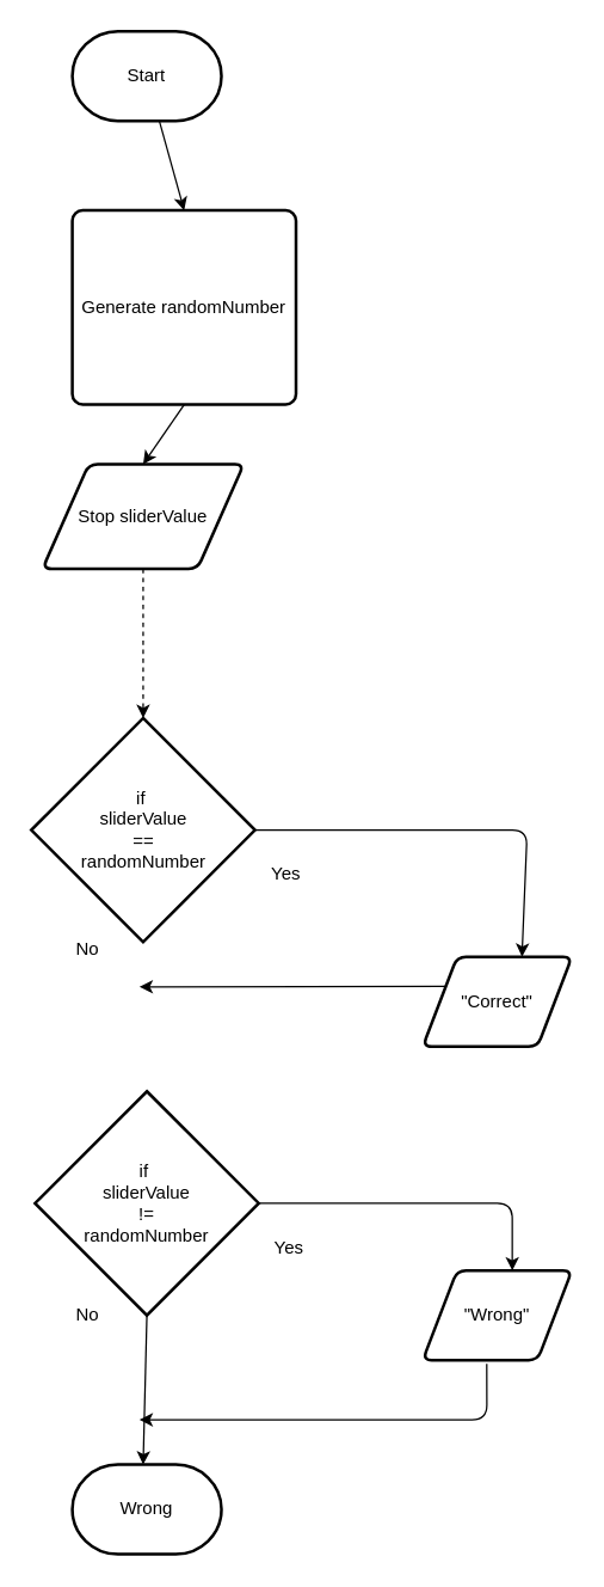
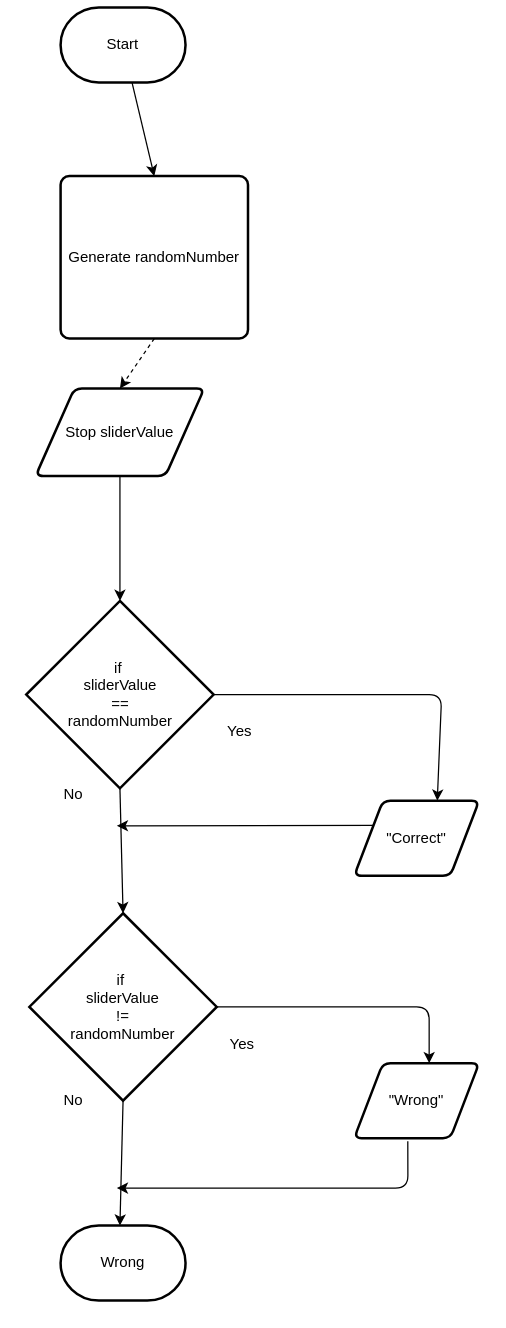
  <mxCell id="0" />
  <mxCell id="1" parent="0" />
  <mxCell id="2" value="" style="edgeStyle=none;html=1;entryX=0.5;entryY=0;entryDx=0;entryDy=0;" parent="1" source="3" target="18" edge="1"><mxGeometry relative="1" as="geometry"><mxPoint x="103" y="160" as="targetPoint" /></mxGeometry></mxCell>
- <mxCell id="3" value="Start" style="strokeWidth=2;html=1;shape=mxgraph.flowchart.terminator;whiteSpace=wrap;" parent="1" vertex="1"><mxGeometry x="48" y="20" width="100" height="60" as="geometry" /></mxCell>
+ <mxCell id="3" value="Start" style="strokeWidth=2;html=1;shape=mxgraph.flowchart.terminator;whiteSpace=wrap;" parent="1" vertex="1"><mxGeometry x="48" y="5" width="100" height="60" as="geometry" /></mxCell>
  <mxCell id="4" value="Wrong" style="strokeWidth=2;html=1;shape=mxgraph.flowchart.terminator;whiteSpace=wrap;" parent="1" vertex="1"><mxGeometry x="48" y="980" width="100" height="60" as="geometry" /></mxCell>
- <mxCell id="5" style="edgeStyle=none;html=1;exitX=0.5;exitY=1;exitDx=0;exitDy=0;entryX=0.5;entryY=0;entryDx=0;entryDy=0;" parent="1" source="18" target="17" edge="1"><mxGeometry relative="1" as="geometry"><mxPoint x="98" y="240" as="sourcePoint" /><mxPoint x="96.182" y="320" as="targetPoint" /></mxGeometry></mxCell>
+ <mxCell id="5" style="edgeStyle=none;html=1;exitX=0.5;exitY=1;exitDx=0;exitDy=0;entryX=0.5;entryY=0;entryDx=0;entryDy=0;dashed=1;" parent="1" source="18" target="17" edge="1"><mxGeometry relative="1" as="geometry"><mxPoint x="98" y="240" as="sourcePoint" /><mxPoint x="96.182" y="320" as="targetPoint" /></mxGeometry></mxCell>
  <mxCell id="6" style="edgeStyle=none;html=1;entryX=0.665;entryY=-0.002;entryDx=0;entryDy=0;exitX=1;exitY=0.5;exitDx=0;exitDy=0;exitPerimeter=0;entryPerimeter=0;" parent="1" source="19" target="21" edge="1"><mxGeometry relative="1" as="geometry"><mxPoint x="353" y="630" as="targetPoint" /><Array as="points"><mxPoint x="353" y="555" /></Array><mxPoint x="183" y="560" as="sourcePoint" /></mxGeometry></mxCell>
+ <mxCell id="7" style="edgeStyle=none;html=1;exitX=0.5;exitY=1;exitDx=0;exitDy=0;exitPerimeter=0;entryX=0.5;entryY=0;entryDx=0;entryDy=0;entryPerimeter=0;" parent="1" source="19" target="20" edge="1"><mxGeometry relative="1" as="geometry"><mxPoint x="98" y="740" as="targetPoint" /><mxPoint x="103" y="610" as="sourcePoint" /></mxGeometry></mxCell>
  <mxCell id="8" style="edgeStyle=none;html=1;exitX=0;exitY=0.25;exitDx=0;exitDy=0;" parent="1" source="21" edge="1"><mxGeometry relative="1" as="geometry"><mxPoint x="93" y="660" as="targetPoint" /><mxPoint x="273" y="660" as="sourcePoint" /></mxGeometry></mxCell>
  <mxCell id="9" value="Yes" style="text;html=1;align=center;verticalAlign=middle;resizable=0;points=[];autosize=1;strokeColor=none;fillColor=none;" parent="1" vertex="1"><mxGeometry x="170.5" y="570" width="40" height="30" as="geometry" /></mxCell>
  <mxCell id="10" value="No" style="text;html=1;align=center;verticalAlign=middle;resizable=0;points=[];autosize=1;strokeColor=none;fillColor=none;" parent="1" vertex="1"><mxGeometry x="38" y="620" width="40" height="30" as="geometry" /></mxCell>
  <mxCell id="11" style="edgeStyle=none;html=1;entryX=0.6;entryY=0;entryDx=0;entryDy=0;exitX=1;exitY=0.5;exitDx=0;exitDy=0;exitPerimeter=0;entryPerimeter=0;" parent="1" source="20" target="22" edge="1"><mxGeometry relative="1" as="geometry"><Array as="points"><mxPoint x="343" y="805" /></Array><mxPoint x="178" y="805" as="sourcePoint" /><mxPoint x="343" y="850" as="targetPoint" /></mxGeometry></mxCell>
  <mxCell id="12" style="edgeStyle=none;rounded=1;hachureGap=4;html=1;fontFamily=Architects Daughter;fontSource=https%3A%2F%2Ffonts.googleapis.com%2Fcss%3Ffamily%3DArchitects%2BDaughter;fontSize=16;exitX=0.5;exitY=1;exitDx=0;exitDy=0;exitPerimeter=0;" parent="1" source="20" edge="1"><mxGeometry relative="1" as="geometry"><mxPoint x="95.5" y="980" as="targetPoint" /><mxPoint x="95.5" y="870" as="sourcePoint" /></mxGeometry></mxCell>
  <mxCell id="13" style="edgeStyle=none;rounded=1;hachureGap=4;html=1;fontFamily=Architects Daughter;fontSource=https%3A%2F%2Ffonts.googleapis.com%2Fcss%3Ffamily%3DArchitects%2BDaughter;fontSize=16;exitX=0.429;exitY=1.043;exitDx=0;exitDy=0;exitPerimeter=0;" parent="1" source="22" edge="1"><mxGeometry relative="1" as="geometry"><mxPoint x="93" y="950" as="targetPoint" /><Array as="points"><mxPoint x="326" y="950" /></Array><mxPoint x="313" y="910" as="sourcePoint" /></mxGeometry></mxCell>
  <mxCell id="14" value="Yes&lt;br&gt;" style="text;html=1;align=center;verticalAlign=middle;resizable=0;points=[];autosize=1;strokeColor=none;fillColor=none;" parent="1" vertex="1"><mxGeometry x="173" y="820" width="40" height="30" as="geometry" /></mxCell>
  <mxCell id="15" value="No&lt;br&gt;" style="text;html=1;align=center;verticalAlign=middle;resizable=0;points=[];autosize=1;strokeColor=none;fillColor=none;" parent="1" vertex="1"><mxGeometry x="38" y="865" width="40" height="30" as="geometry" /></mxCell>
- <mxCell id="16" style="edgeStyle=none;html=1;entryX=0.5;entryY=0;entryDx=0;entryDy=0;entryPerimeter=0;dashed=1;" parent="1" source="17" target="19" edge="1"><mxGeometry relative="1" as="geometry"><mxPoint x="95.5" y="500" as="targetPoint" /></mxGeometry></mxCell>
+ <mxCell id="16" style="edgeStyle=none;html=1;entryX=0.5;entryY=0;entryDx=0;entryDy=0;entryPerimeter=0;" parent="1" source="17" target="19" edge="1"><mxGeometry relative="1" as="geometry"><mxPoint x="95.5" y="500" as="targetPoint" /></mxGeometry></mxCell>
  <mxCell id="17" value="Stop sliderValue" style="shape=parallelogram;html=1;strokeWidth=2;perimeter=parallelogramPerimeter;whiteSpace=wrap;rounded=1;arcSize=12;size=0.23;" parent="1" vertex="1"><mxGeometry x="28" y="310" width="135" height="70" as="geometry" /></mxCell>
  <mxCell id="18" value="Generate randomNumber" style="rounded=1;whiteSpace=wrap;html=1;absoluteArcSize=1;arcSize=14;strokeWidth=2;" parent="1" vertex="1"><mxGeometry x="48" y="140" width="150" height="130" as="geometry" /></mxCell>
  <mxCell id="19" value="if&amp;nbsp;&lt;br&gt;sliderValue&lt;br&gt;==&lt;br&gt;randomNumber" style="strokeWidth=2;html=1;shape=mxgraph.flowchart.decision;whiteSpace=wrap;rotation=0;" parent="1" vertex="1"><mxGeometry x="20.5" y="480" width="150" height="150" as="geometry" /></mxCell>
  <mxCell id="20" value="if&amp;nbsp;&lt;br&gt;sliderValue&lt;br&gt;!=&lt;br&gt;randomNumber" style="strokeWidth=2;html=1;shape=mxgraph.flowchart.decision;whiteSpace=wrap;rotation=0;" parent="1" vertex="1"><mxGeometry x="23" y="730" width="150" height="150" as="geometry" /></mxCell>
  <mxCell id="21" value="&quot;Correct&quot;" style="shape=parallelogram;html=1;strokeWidth=2;perimeter=parallelogramPerimeter;whiteSpace=wrap;rounded=1;arcSize=12;size=0.23;" vertex="1" parent="1"><mxGeometry x="283" y="640" width="100" height="60" as="geometry" /></mxCell>
  <mxCell id="22" value="&quot;Wrong&quot;" style="shape=parallelogram;html=1;strokeWidth=2;perimeter=parallelogramPerimeter;whiteSpace=wrap;rounded=1;arcSize=12;size=0.23;" vertex="1" parent="1"><mxGeometry x="283" y="850" width="100" height="60" as="geometry" /></mxCell>
